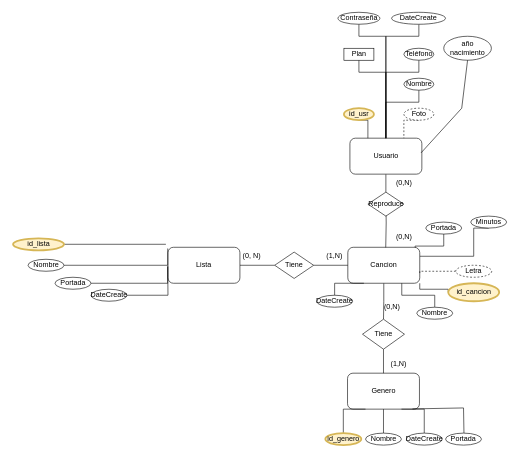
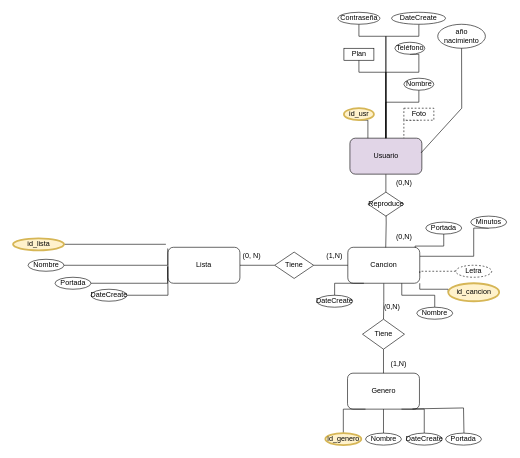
  <mxCell id="0" />
  <mxCell id="1" parent="0" />
  <mxCell id="2" style="edgeStyle=orthogonalEdgeStyle;rounded=0;orthogonalLoop=1;jettySize=auto;html=1;exitX=0.5;exitY=1;exitDx=0;exitDy=0;entryX=0.5;entryY=0;entryDx=0;entryDy=0;endArrow=none;endFill=0;" parent="1" source="3" target="51" edge="1"><mxGeometry relative="1" as="geometry"><mxPoint x="642.5" y="340" as="targetPoint" /></mxGeometry></mxCell>
- <mxCell id="3" value="Usuario" style="rounded=1;whiteSpace=wrap;html=1;" parent="1" vertex="1"><mxGeometry x="582.5" y="230" width="120" height="60" as="geometry" /></mxCell>
+ <mxCell id="3" value="Usuario" style="rounded=1;whiteSpace=wrap;html=1;fillColor=#e1d5e7;" parent="1" vertex="1"><mxGeometry x="582.5" y="230" width="120" height="60" as="geometry" /></mxCell>
  <mxCell id="4" style="edgeStyle=orthogonalEdgeStyle;rounded=0;orthogonalLoop=1;jettySize=auto;html=1;exitX=0.5;exitY=1;exitDx=0;exitDy=0;entryX=0.25;entryY=0;entryDx=0;entryDy=0;endArrow=none;endFill=0;" parent="1" source="5" target="3" edge="1"><mxGeometry relative="1" as="geometry" /></mxCell>
  <mxCell id="5" value="id_usr" style="ellipse;whiteSpace=wrap;html=1;fillColor=#fff2cc;strokeColor=#d6b656;strokeWidth=3;" parent="1" vertex="1"><mxGeometry x="572.5" y="180" width="50" height="20" as="geometry" /></mxCell>
  <mxCell id="6" style="edgeStyle=orthogonalEdgeStyle;rounded=0;orthogonalLoop=1;jettySize=auto;html=1;exitX=0.5;exitY=1;exitDx=0;exitDy=0;entryX=0.5;entryY=0;entryDx=0;entryDy=0;endArrow=none;endFill=0;" parent="1" source="7" target="3" edge="1"><mxGeometry relative="1" as="geometry"><Array as="points"><mxPoint x="697.5" y="170" /><mxPoint x="642.5" y="170" /></Array></mxGeometry></mxCell>
  <mxCell id="7" value="Nombre" style="ellipse;whiteSpace=wrap;html=1;strokeWidth=1;" parent="1" vertex="1"><mxGeometry x="672.5" y="130" width="50" height="20" as="geometry" /></mxCell>
  <mxCell id="8" style="edgeStyle=orthogonalEdgeStyle;rounded=0;orthogonalLoop=1;jettySize=auto;html=1;exitX=0.5;exitY=1;exitDx=0;exitDy=0;entryX=0.75;entryY=0;entryDx=0;entryDy=0;endArrow=none;endFill=0;dashed=1;" parent="1" source="9" target="3" edge="1"><mxGeometry relative="1" as="geometry" /></mxCell>
- <mxCell id="9" value="Foto" style="ellipse;whiteSpace=wrap;html=1;strokeWidth=1;dashed=1;" parent="1" vertex="1"><mxGeometry x="672.5" y="180" width="50" height="20" as="geometry" /></mxCell>
+ <mxCell id="9" value="Foto" style="whiteSpace=wrap;html=1;strokeWidth=1;dashed=1;rounded=0;" parent="1" vertex="1"><mxGeometry x="672.5" y="180" width="50" height="20" as="geometry" /></mxCell>
  <mxCell id="10" style="edgeStyle=orthogonalEdgeStyle;rounded=0;orthogonalLoop=1;jettySize=auto;html=1;exitX=0.5;exitY=1;exitDx=0;exitDy=0;entryX=0.5;entryY=0;entryDx=0;entryDy=0;endArrow=none;endFill=0;" parent="1" source="11" target="3" edge="1"><mxGeometry relative="1" as="geometry"><Array as="points"><mxPoint x="597.5" y="120" /><mxPoint x="642.5" y="120" /></Array></mxGeometry></mxCell>
  <mxCell id="11" value="Plan" style="whiteSpace=wrap;html=1;strokeWidth=1;rounded=0;" parent="1" vertex="1"><mxGeometry x="572.5" y="80" width="50" height="20" as="geometry" /></mxCell>
  <mxCell id="12" style="edgeStyle=orthogonalEdgeStyle;rounded=0;orthogonalLoop=1;jettySize=auto;html=1;exitX=0.5;exitY=1;exitDx=0;exitDy=0;entryX=0.5;entryY=0;entryDx=0;entryDy=0;endArrow=none;endFill=0;" parent="1" target="3" edge="1"><mxGeometry relative="1" as="geometry"><Array as="points"><mxPoint x="597.5" y="60" /><mxPoint x="642.5" y="60" /></Array><mxPoint x="597.5" y="40" as="sourcePoint" /></mxGeometry></mxCell>
  <mxCell id="13" value="Contraseña" style="ellipse;whiteSpace=wrap;html=1;strokeWidth=1;" parent="1" vertex="1"><mxGeometry x="562.5" y="20" width="70" height="20" as="geometry" /></mxCell>
  <mxCell id="14" style="edgeStyle=orthogonalEdgeStyle;rounded=0;orthogonalLoop=1;jettySize=auto;html=1;exitX=0.5;exitY=1;exitDx=0;exitDy=0;entryX=0.5;entryY=0;entryDx=0;entryDy=0;endArrow=none;endFill=0;" parent="1" source="15" target="3" edge="1"><mxGeometry relative="1" as="geometry"><Array as="points"><mxPoint x="697.5" y="120" /><mxPoint x="642.5" y="120" /></Array></mxGeometry></mxCell>
- <mxCell id="15" value="Teléfono" style="ellipse;whiteSpace=wrap;html=1;strokeWidth=1;" parent="1" vertex="1"><mxGeometry x="672.5" y="80" width="50" height="20" as="geometry" /></mxCell>
+ <mxCell id="15" value="Teléfono" style="ellipse;whiteSpace=wrap;html=1;strokeWidth=1;" parent="1" vertex="1"><mxGeometry x="657.5" y="70" width="50" height="20" as="geometry" /></mxCell>
  <mxCell id="16" style="edgeStyle=orthogonalEdgeStyle;rounded=0;orthogonalLoop=1;jettySize=auto;html=1;exitX=0.5;exitY=1;exitDx=0;exitDy=0;entryX=0.5;entryY=0;entryDx=0;entryDy=0;endArrow=none;endFill=0;" parent="1" target="3" edge="1"><mxGeometry relative="1" as="geometry"><Array as="points"><mxPoint x="697.5" y="60" /><mxPoint x="642.5" y="60" /></Array><mxPoint x="697.5" y="40" as="sourcePoint" /></mxGeometry></mxCell>
  <mxCell id="17" value="DateCreate" style="ellipse;whiteSpace=wrap;html=1;strokeWidth=1;" parent="1" vertex="1"><mxGeometry x="652" y="20" width="90" height="20" as="geometry" /></mxCell>
  <mxCell id="18" style="edgeStyle=orthogonalEdgeStyle;rounded=0;orthogonalLoop=1;jettySize=auto;html=1;exitX=1;exitY=0.5;exitDx=0;exitDy=0;entryX=0;entryY=0.5;entryDx=0;entryDy=0;endArrow=none;endFill=0;" parent="1" source="19" target="47" edge="1"><mxGeometry relative="1" as="geometry" /></mxCell>
  <mxCell id="19" value="Lista" style="rounded=1;whiteSpace=wrap;html=1;" parent="1" vertex="1"><mxGeometry x="279" y="412" width="120" height="60" as="geometry" /></mxCell>
  <mxCell id="20" style="edgeStyle=orthogonalEdgeStyle;rounded=0;orthogonalLoop=1;jettySize=auto;html=1;entryX=0.5;entryY=0;entryDx=0;entryDy=0;endArrow=none;endFill=0;" parent="1" source="22" target="42" edge="1"><mxGeometry relative="1" as="geometry" /></mxCell>
  <mxCell id="21" style="edgeStyle=orthogonalEdgeStyle;rounded=0;orthogonalLoop=1;jettySize=auto;html=1;exitX=1;exitY=0.25;exitDx=0;exitDy=0;entryX=0.5;entryY=1;entryDx=0;entryDy=0;endArrow=none;endFill=0;" parent="1" source="22" target="33" edge="1"><mxGeometry relative="1" as="geometry"><Array as="points"><mxPoint x="789" y="427" /></Array></mxGeometry></mxCell>
  <mxCell id="22" value="Cancion" style="rounded=1;whiteSpace=wrap;html=1;" parent="1" vertex="1"><mxGeometry x="579" y="412" width="120" height="60" as="geometry" /></mxCell>
  <mxCell id="23" style="edgeStyle=orthogonalEdgeStyle;rounded=0;orthogonalLoop=1;jettySize=auto;html=1;exitX=1;exitY=0.5;exitDx=0;exitDy=0;endArrow=none;endFill=0;" parent="1" source="24" edge="1"><mxGeometry relative="1" as="geometry"><Array as="points"><mxPoint x="275.54" y="407" /></Array><mxPoint x="275.54" y="407" as="targetPoint" /></mxGeometry></mxCell>
  <mxCell id="24" value="id_lista" style="ellipse;whiteSpace=wrap;html=1;fillColor=#fff2cc;strokeColor=#d6b656;strokeWidth=3;" parent="1" vertex="1"><mxGeometry x="20.54" y="397" width="85" height="20" as="geometry" /></mxCell>
  <mxCell id="25" style="edgeStyle=orthogonalEdgeStyle;rounded=0;orthogonalLoop=1;jettySize=auto;html=1;exitX=1;exitY=0.5;exitDx=0;exitDy=0;entryX=0;entryY=1;entryDx=0;entryDy=0;endArrow=none;endFill=0;" parent="1" source="26" edge="1"><mxGeometry relative="1" as="geometry"><Array as="points"><mxPoint x="278.54" y="472" /></Array><mxPoint x="278.54" y="444" as="targetPoint" /></mxGeometry></mxCell>
  <mxCell id="26" value="Portada" style="ellipse;whiteSpace=wrap;html=1;strokeWidth=1;" parent="1" vertex="1"><mxGeometry x="90.54" y="462" width="60" height="20" as="geometry" /></mxCell>
  <mxCell id="27" style="edgeStyle=orthogonalEdgeStyle;rounded=0;orthogonalLoop=1;jettySize=auto;html=1;entryX=1;entryY=1;entryDx=0;entryDy=0;endArrow=none;endFill=0;dashed=1;exitX=0;exitY=0.5;exitDx=0;exitDy=0;" parent="1" source="28" edge="1"><mxGeometry relative="1" as="geometry"><mxPoint x="879" y="457" as="sourcePoint" /><mxPoint x="699" y="457" as="targetPoint" /><Array as="points"><mxPoint x="699" y="452" /></Array></mxGeometry></mxCell>
  <mxCell id="28" value="Letra" style="ellipse;whiteSpace=wrap;html=1;strokeWidth=1;dashed=1;" parent="1" vertex="1"><mxGeometry x="759" y="442" width="60" height="20" as="geometry" /></mxCell>
  <mxCell id="29" style="edgeStyle=orthogonalEdgeStyle;rounded=0;orthogonalLoop=1;jettySize=auto;html=1;exitX=1;exitY=0.5;exitDx=0;exitDy=0;endArrow=none;endFill=0;entryX=0;entryY=0.5;entryDx=0;entryDy=0;" parent="1" source="30" edge="1"><mxGeometry relative="1" as="geometry"><mxPoint x="278.54" y="414" as="targetPoint" /><Array as="points"><mxPoint x="278.54" y="442" /></Array></mxGeometry></mxCell>
  <mxCell id="30" value="Nombre" style="ellipse;whiteSpace=wrap;html=1;strokeWidth=1;" parent="1" vertex="1"><mxGeometry x="45.54" y="432" width="60" height="20" as="geometry" /></mxCell>
  <mxCell id="31" style="edgeStyle=orthogonalEdgeStyle;rounded=0;orthogonalLoop=1;jettySize=auto;html=1;exitX=1;exitY=0.5;exitDx=0;exitDy=0;entryX=0;entryY=1;entryDx=0;entryDy=0;endArrow=none;endFill=0;" parent="1" source="32" edge="1"><mxGeometry relative="1" as="geometry"><mxPoint x="278.54" y="444" as="targetPoint" /></mxGeometry></mxCell>
  <mxCell id="32" value="DateCreate" style="ellipse;whiteSpace=wrap;html=1;strokeWidth=1;" parent="1" vertex="1"><mxGeometry x="150.54" y="482" width="60" height="20" as="geometry" /></mxCell>
  <mxCell id="33" value="Minutos" style="ellipse;whiteSpace=wrap;html=1;strokeWidth=1;" parent="1" vertex="1"><mxGeometry x="784" y="360" width="60" height="20" as="geometry" /></mxCell>
  <mxCell id="34" value="Genero" style="rounded=1;whiteSpace=wrap;html=1;" parent="1" vertex="1"><mxGeometry x="578.5" y="622" width="120" height="60" as="geometry" /></mxCell>
  <mxCell id="35" style="edgeStyle=orthogonalEdgeStyle;rounded=0;orthogonalLoop=1;jettySize=auto;html=1;exitX=0.5;exitY=0;exitDx=0;exitDy=0;entryX=0.75;entryY=1;entryDx=0;entryDy=0;endArrow=none;endFill=0;" parent="1" source="36" target="34" edge="1"><mxGeometry relative="1" as="geometry"><Array as="points"><mxPoint x="706.5" y="682" /></Array></mxGeometry></mxCell>
  <mxCell id="36" value="DateCreate" style="ellipse;whiteSpace=wrap;html=1;strokeWidth=1;" parent="1" vertex="1"><mxGeometry x="676.5" y="722" width="60" height="20" as="geometry" /></mxCell>
  <mxCell id="37" style="edgeStyle=orthogonalEdgeStyle;rounded=0;orthogonalLoop=1;jettySize=auto;html=1;exitX=0.5;exitY=0;exitDx=0;exitDy=0;entryX=0.5;entryY=1;entryDx=0;entryDy=0;endArrow=none;endFill=0;" parent="1" source="38" target="34" edge="1"><mxGeometry relative="1" as="geometry" /></mxCell>
  <mxCell id="38" value="Nombre" style="ellipse;whiteSpace=wrap;html=1;strokeWidth=1;" parent="1" vertex="1"><mxGeometry x="608.5" y="722" width="60" height="20" as="geometry" /></mxCell>
  <mxCell id="39" style="edgeStyle=orthogonalEdgeStyle;rounded=0;orthogonalLoop=1;jettySize=auto;html=1;exitX=0.5;exitY=0;exitDx=0;exitDy=0;entryX=0.25;entryY=1;entryDx=0;entryDy=0;endArrow=none;endFill=0;" parent="1" source="40" target="34" edge="1"><mxGeometry relative="1" as="geometry"><Array as="points"><mxPoint x="571.5" y="682" /></Array></mxGeometry></mxCell>
  <mxCell id="40" value="id_genero" style="ellipse;whiteSpace=wrap;html=1;fillColor=#fff2cc;strokeColor=#d6b656;strokeWidth=3;" parent="1" vertex="1"><mxGeometry x="541.5" y="722" width="60" height="20" as="geometry" /></mxCell>
  <mxCell id="41" style="edgeStyle=orthogonalEdgeStyle;rounded=0;orthogonalLoop=1;jettySize=auto;html=1;exitX=0.5;exitY=1;exitDx=0;exitDy=0;entryX=0.5;entryY=0;entryDx=0;entryDy=0;endArrow=none;endFill=0;" parent="1" source="42" target="34" edge="1"><mxGeometry relative="1" as="geometry" /></mxCell>
  <mxCell id="42" value="Tiene" style="rhombus;whiteSpace=wrap;html=1;" parent="1" vertex="1"><mxGeometry x="603.5" y="532" width="70" height="50" as="geometry" /></mxCell>
  <mxCell id="43" value="(1,N)" style="text;html=1;align=center;verticalAlign=middle;whiteSpace=wrap;rounded=0;" parent="1" vertex="1"><mxGeometry x="634" y="592" width="60" height="30" as="geometry" /></mxCell>
  <mxCell id="44" value="(0,N)" style="text;html=1;align=center;verticalAlign=middle;whiteSpace=wrap;rounded=0;" parent="1" vertex="1"><mxGeometry x="622.5" y="502" width="60" height="20" as="geometry" /></mxCell>
  <mxCell id="45" value="(0,N)" style="text;html=1;align=center;verticalAlign=middle;whiteSpace=wrap;rounded=0;" parent="1" vertex="1"><mxGeometry x="643" y="380" width="60" height="30" as="geometry" /></mxCell>
  <mxCell id="46" style="edgeStyle=orthogonalEdgeStyle;rounded=0;orthogonalLoop=1;jettySize=auto;html=1;exitX=1;exitY=0.5;exitDx=0;exitDy=0;entryX=0;entryY=0.5;entryDx=0;entryDy=0;endArrow=none;endFill=0;" parent="1" source="47" target="22" edge="1"><mxGeometry relative="1" as="geometry" /></mxCell>
  <mxCell id="47" value="Tiene" style="rhombus;whiteSpace=wrap;html=1;" parent="1" vertex="1"><mxGeometry x="457" y="420" width="65" height="44" as="geometry" /></mxCell>
  <mxCell id="48" value="(1,N)" style="text;html=1;align=center;verticalAlign=middle;whiteSpace=wrap;rounded=0;" parent="1" vertex="1"><mxGeometry x="527" y="412" width="60" height="30" as="geometry" /></mxCell>
  <mxCell id="49" value="(0, N)" style="text;html=1;align=center;verticalAlign=middle;whiteSpace=wrap;rounded=0;" parent="1" vertex="1"><mxGeometry x="389" y="412" width="60" height="30" as="geometry" /></mxCell>
  <mxCell id="50" style="edgeStyle=orthogonalEdgeStyle;rounded=0;orthogonalLoop=1;jettySize=auto;html=1;exitX=0.5;exitY=1;exitDx=0;exitDy=0;entryX=0.527;entryY=0.004;entryDx=0;entryDy=0;endArrow=none;startFill=0;entryPerimeter=0;" parent="1" target="22" edge="1"><mxGeometry relative="1" as="geometry"><mxPoint x="642.5" y="330" as="sourcePoint" /><mxPoint x="643" y="410" as="targetPoint" /></mxGeometry></mxCell>
  <mxCell id="51" value="Reproduce" style="rhombus;whiteSpace=wrap;html=1;" parent="1" vertex="1"><mxGeometry x="612.5" y="320" width="60" height="40" as="geometry" /></mxCell>
  <mxCell id="52" value="(0,N)" style="text;html=1;align=center;verticalAlign=middle;whiteSpace=wrap;rounded=0;" parent="1" vertex="1"><mxGeometry x="642.5" y="290" width="60" height="30" as="geometry" /></mxCell>
- <mxCell id="53" value="año nacimiento" style="ellipse;whiteSpace=wrap;html=1;" vertex="1" parent="1"><mxGeometry x="739" y="60" width="79.5" height="40" as="geometry" /></mxCell>
+ <mxCell id="53" value="año nacimiento" style="ellipse;whiteSpace=wrap;html=1;" vertex="1" parent="1"><mxGeometry x="729" y="40" width="79.5" height="40" as="geometry" /></mxCell>
  <mxCell id="54" value="" style="endArrow=none;html=1;rounded=0;entryX=0.5;entryY=1;entryDx=0;entryDy=0;exitX=0.989;exitY=0.408;exitDx=0;exitDy=0;exitPerimeter=0;" edge="1" parent="1" source="3" target="53"><mxGeometry width="50" height="50" relative="1" as="geometry"><mxPoint x="749" y="180" as="sourcePoint" /><mxPoint x="799" y="130" as="targetPoint" /><Array as="points"><mxPoint x="769" y="180" /></Array></mxGeometry></mxCell>
  <mxCell id="55" style="edgeStyle=orthogonalEdgeStyle;rounded=0;orthogonalLoop=1;jettySize=auto;html=1;exitX=0;exitY=0.5;exitDx=0;exitDy=0;entryX=1;entryY=1;entryDx=0;entryDy=0;endArrow=none;startFill=0;" edge="1" parent="1" source="56" target="22"><mxGeometry relative="1" as="geometry"><Array as="points"><mxPoint x="699" y="482" /></Array></mxGeometry></mxCell>
  <mxCell id="56" value="id_cancion" style="ellipse;whiteSpace=wrap;html=1;fillColor=#fff2cc;strokeColor=#d6b656;strokeWidth=3;" vertex="1" parent="1"><mxGeometry x="746.5" y="472" width="85" height="30" as="geometry" /></mxCell>
  <mxCell id="57" value="Portada" style="ellipse;whiteSpace=wrap;html=1;strokeWidth=1;" vertex="1" parent="1"><mxGeometry x="709" y="370" width="60" height="20" as="geometry" /></mxCell>
  <mxCell id="58" style="edgeStyle=orthogonalEdgeStyle;rounded=0;orthogonalLoop=1;jettySize=auto;html=1;exitX=0.5;exitY=0;exitDx=0;exitDy=0;entryX=0.75;entryY=1;entryDx=0;entryDy=0;endArrow=none;startFill=0;" edge="1" parent="1" source="59" target="22"><mxGeometry relative="1" as="geometry" /></mxCell>
  <mxCell id="59" value="Nombre" style="ellipse;whiteSpace=wrap;html=1;strokeWidth=1;" vertex="1" parent="1"><mxGeometry x="694" y="512" width="60" height="20" as="geometry" /></mxCell>
  <mxCell id="60" value="DateCreate" style="ellipse;whiteSpace=wrap;html=1;strokeWidth=1;" vertex="1" parent="1"><mxGeometry x="527" y="492" width="60" height="20" as="geometry" /></mxCell>
  <mxCell id="61" style="edgeStyle=orthogonalEdgeStyle;rounded=0;orthogonalLoop=1;jettySize=auto;html=1;exitX=0.5;exitY=0;exitDx=0;exitDy=0;entryX=0.223;entryY=0.99;entryDx=0;entryDy=0;entryPerimeter=0;endArrow=none;startFill=0;" edge="1" parent="1" source="60" target="22"><mxGeometry relative="1" as="geometry" /></mxCell>
  <mxCell id="62" style="edgeStyle=orthogonalEdgeStyle;rounded=0;orthogonalLoop=1;jettySize=auto;html=1;exitX=0.5;exitY=1;exitDx=0;exitDy=0;entryX=0.935;entryY=0.008;entryDx=0;entryDy=0;entryPerimeter=0;endArrow=none;startFill=0;" edge="1" parent="1" source="57" target="22"><mxGeometry relative="1" as="geometry" /></mxCell>
  <mxCell id="63" value="Portada" style="ellipse;whiteSpace=wrap;html=1;strokeWidth=1;" vertex="1" parent="1"><mxGeometry x="742" y="722" width="60" height="20" as="geometry" /></mxCell>
  <mxCell id="64" value="" style="endArrow=none;html=1;rounded=0;entryX=0.512;entryY=-0.01;entryDx=0;entryDy=0;entryPerimeter=0;exitX=0.903;exitY=0.993;exitDx=0;exitDy=0;exitPerimeter=0;" edge="1" parent="1" source="34" target="63"><mxGeometry width="50" height="50" relative="1" as="geometry"><mxPoint x="772" y="680" as="sourcePoint" /><mxPoint x="769" y="720" as="targetPoint" /><Array as="points"><mxPoint x="772" y="680" /></Array></mxGeometry></mxCell>
